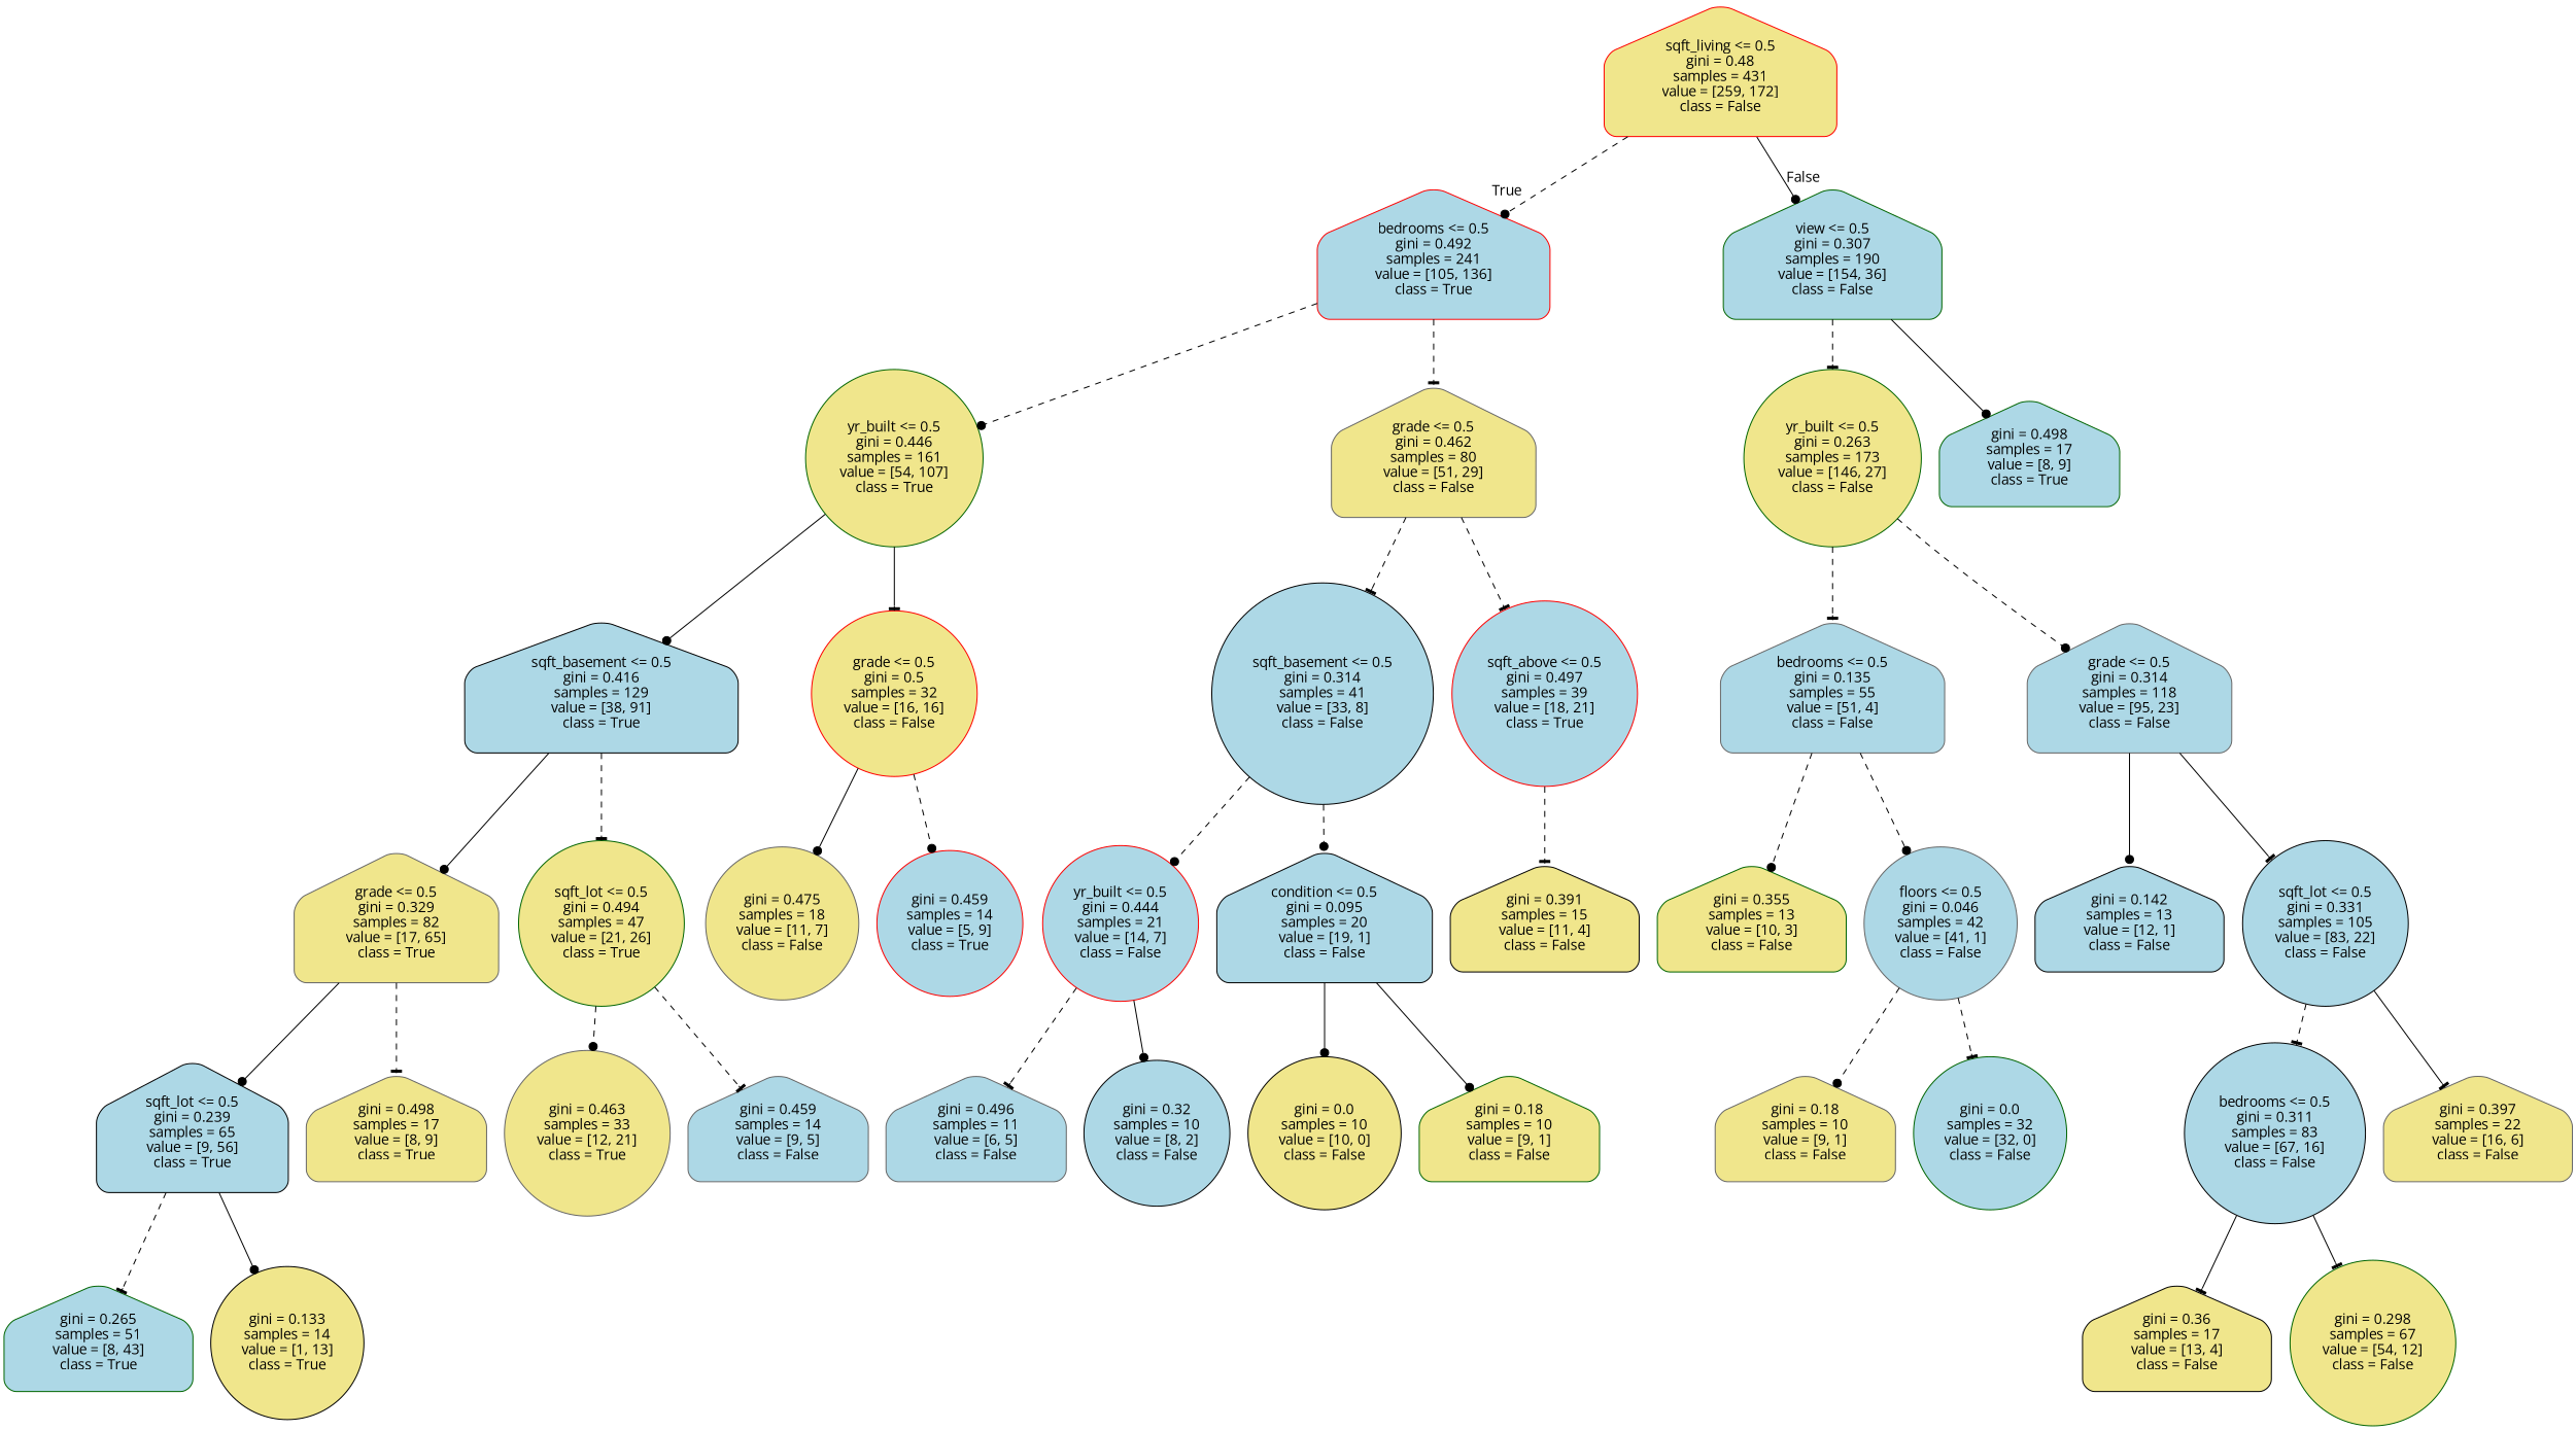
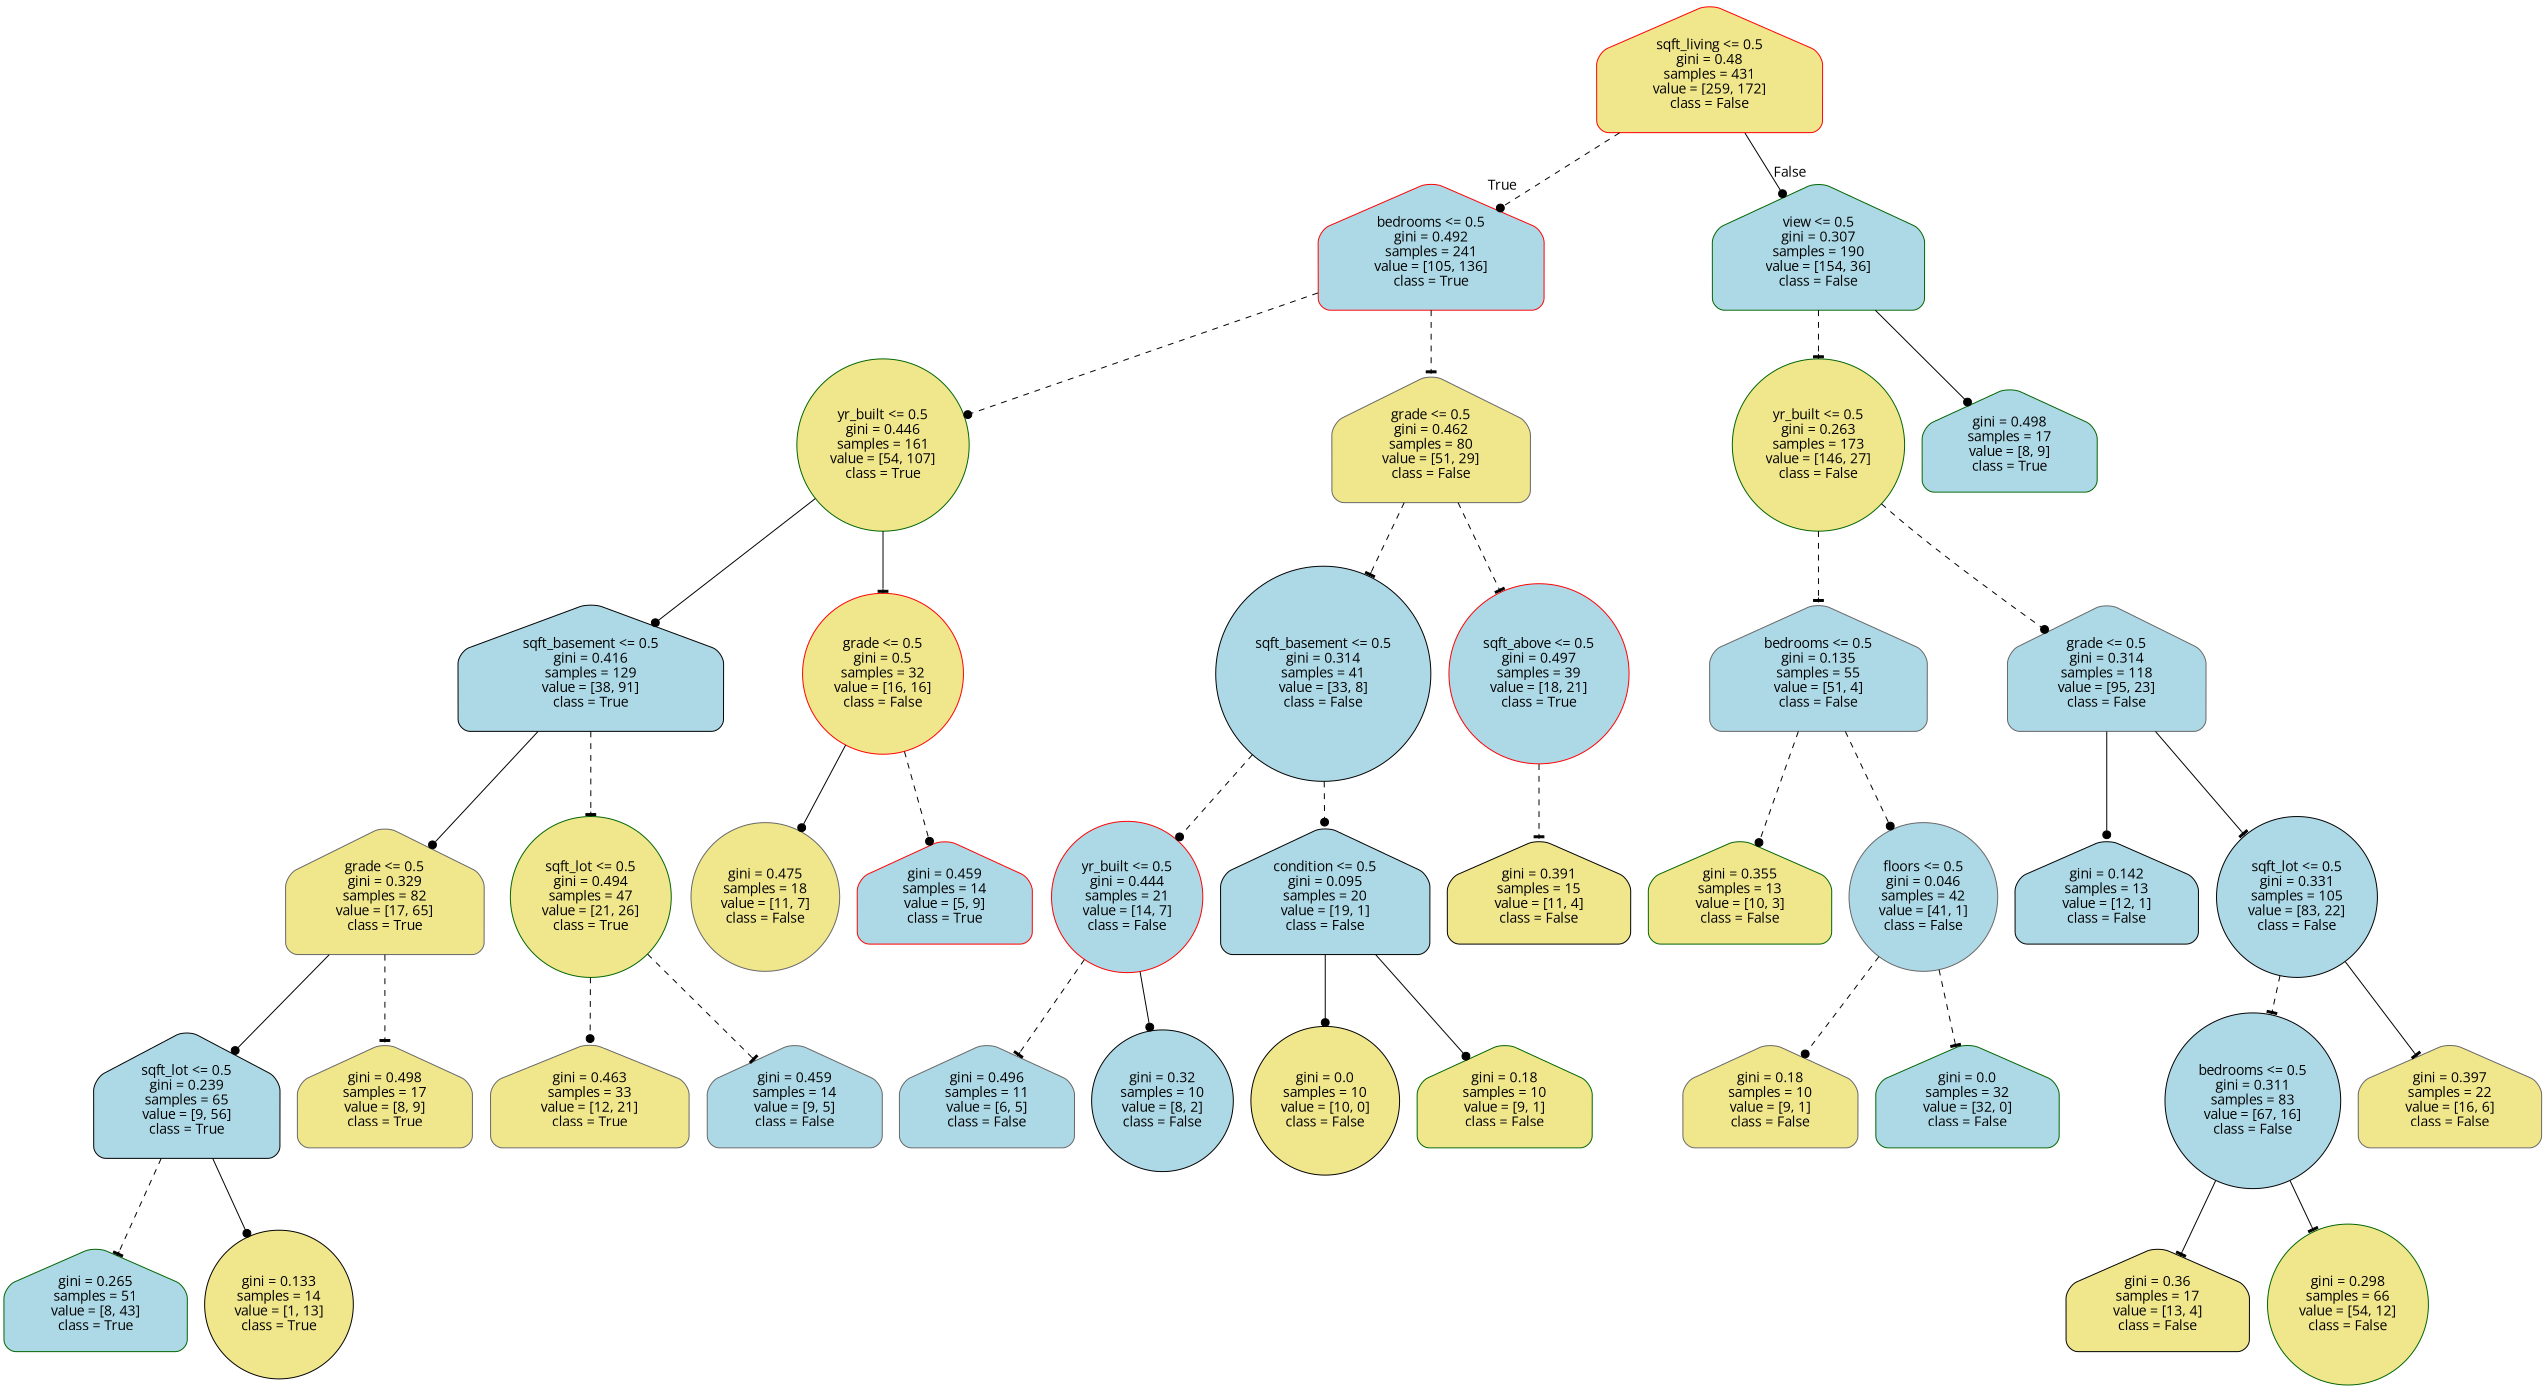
  digraph {
    fontname="Open Sans"
    node [color=gray40 fillcolor=lightblue fontname="Open Sans" shape=house style="filled, rounded"]
    edge [arrowhead=dot fontname="Open Sans" style=dashed]
    n1 [color=red fillcolor=khaki label="sqft_living <= 0.5\ngini = 0.48\nsamples = 431\nvalue = [259, 172]\nclass = False"]
    n2 [color=red label="bedrooms <= 0.5\ngini = 0.492\nsamples = 241\nvalue = [105, 136]\nclass = True"]
    n3 [color=darkgreen label="view <= 0.5\ngini = 0.307\nsamples = 190\nvalue = [154, 36]\nclass = False"]
    n4 [color=darkgreen fillcolor=khaki label="yr_built <= 0.5\ngini = 0.446\nsamples = 161\nvalue = [54, 107]\nclass = True" shape=circle]
    n5 [fillcolor=khaki label="grade <= 0.5\ngini = 0.462\nsamples = 80\nvalue = [51, 29]\nclass = False"]
    n6 [color=darkgreen fillcolor=khaki label="yr_built <= 0.5\ngini = 0.263\nsamples = 173\nvalue = [146, 27]\nclass = False" shape=circle]
    n7 [color=darkgreen label="gini = 0.498\nsamples = 17\nvalue = [8, 9]\nclass = True"]
    n8 [color=black label="sqft_basement <= 0.5\ngini = 0.416\nsamples = 129\nvalue = [38, 91]\nclass = True"]
    n9 [color=red fillcolor=khaki label="grade <= 0.5\ngini = 0.5\nsamples = 32\nvalue = [16, 16]\nclass = False" shape=circle]
    n10 [color=black label="sqft_basement <= 0.5\ngini = 0.314\nsamples = 41\nvalue = [33, 8]\nclass = False" shape=circle]
    n11 [color=red label="sqft_above <= 0.5\ngini = 0.497\nsamples = 39\nvalue = [18, 21]\nclass = True" shape=circle]
    n12 [fillcolor=khaki label="grade <= 0.5\ngini = 0.329\nsamples = 82\nvalue = [17, 65]\nclass = True"]
    n13 [color=darkgreen fillcolor=khaki label="sqft_lot <= 0.5\ngini = 0.494\nsamples = 47\nvalue = [21, 26]\nclass = True" shape=circle]
    n14 [fillcolor=khaki label="gini = 0.475\nsamples = 18\nvalue = [11, 7]\nclass = False" shape=circle]
-   n15 [color=red label="gini = 0.459\nsamples = 14\nvalue = [5, 9]\nclass = True" shape=circle]
+   n15 [color=red label="gini = 0.459\nsamples = 14\nvalue = [5, 9]\nclass = True"]
    n16 [color=black label="sqft_lot <= 0.5\ngini = 0.239\nsamples = 65\nvalue = [9, 56]\nclass = True"]
    n17 [fillcolor=khaki label="gini = 0.498\nsamples = 17\nvalue = [8, 9]\nclass = True"]
-   n18 [fillcolor=khaki label="gini = 0.463\nsamples = 33\nvalue = [12, 21]\nclass = True" shape=circle]
+   n18 [fillcolor=khaki label="gini = 0.463\nsamples = 33\nvalue = [12, 21]\nclass = True"]
    n19 [label="gini = 0.459\nsamples = 14\nvalue = [9, 5]\nclass = False"]
    n20 [color=darkgreen label="gini = 0.265\nsamples = 51\nvalue = [8, 43]\nclass = True"]
    n21 [color=black fillcolor=khaki label="gini = 0.133\nsamples = 14\nvalue = [1, 13]\nclass = True" shape=circle]
    n22 [color=red label="yr_built <= 0.5\ngini = 0.444\nsamples = 21\nvalue = [14, 7]\nclass = False" shape=circle]
    n23 [color=black label="condition <= 0.5\ngini = 0.095\nsamples = 20\nvalue = [19, 1]\nclass = False"]
    n24 [color=black fillcolor=khaki label="gini = 0.391\nsamples = 15\nvalue = [11, 4]\nclass = False"]
    n25 [label="gini = 0.496\nsamples = 11\nvalue = [6, 5]\nclass = False"]
    n26 [color=black label="gini = 0.32\nsamples = 10\nvalue = [8, 2]\nclass = False" shape=circle]
    n27 [color=black fillcolor=khaki label="gini = 0.0\nsamples = 10\nvalue = [10, 0]\nclass = False" shape=circle]
    n28 [color=darkgreen fillcolor=khaki label="gini = 0.18\nsamples = 10\nvalue = [9, 1]\nclass = False"]
    n29 [label="bedrooms <= 0.5\ngini = 0.135\nsamples = 55\nvalue = [51, 4]\nclass = False"]
    n30 [label="grade <= 0.5\ngini = 0.314\nsamples = 118\nvalue = [95, 23]\nclass = False"]
    n31 [color=darkgreen fillcolor=khaki label="gini = 0.355\nsamples = 13\nvalue = [10, 3]\nclass = False"]
    n32 [label="floors <= 0.5\ngini = 0.046\nsamples = 42\nvalue = [41, 1]\nclass = False" shape=circle]
    n33 [color=black label="gini = 0.142\nsamples = 13\nvalue = [12, 1]\nclass = False"]
    n34 [color=black label="sqft_lot <= 0.5\ngini = 0.331\nsamples = 105\nvalue = [83, 22]\nclass = False" shape=circle]
    n35 [fillcolor=khaki label="gini = 0.18\nsamples = 10\nvalue = [9, 1]\nclass = False"]
-   n36 [color=darkgreen label="gini = 0.0\nsamples = 32\nvalue = [32, 0]\nclass = False" shape=circle]
+   n36 [color=darkgreen label="gini = 0.0\nsamples = 32\nvalue = [32, 0]\nclass = False"]
    n37 [color=black label="bedrooms <= 0.5\ngini = 0.311\nsamples = 83\nvalue = [67, 16]\nclass = False" shape=circle]
    n38 [fillcolor=khaki label="gini = 0.397\nsamples = 22\nvalue = [16, 6]\nclass = False"]
    n39 [color=black fillcolor=khaki label="gini = 0.36\nsamples = 17\nvalue = [13, 4]\nclass = False"]
-   n40 [color=darkgreen fillcolor=khaki label="gini = 0.298\nsamples = 67\nvalue = [54, 12]\nclass = False" shape=circle]
+   n40 [color=darkgreen fillcolor=khaki label="gini = 0.298\nsamples = 66\nvalue = [54, 12]\nclass = False" shape=circle]
    n1 -> n2 [headlabel=True labelangle=45 labeldistance=2.5]
    n1 -> n3 [headlabel=False labelangle=-45 labeldistance=2.5 style=solid]
    n2 -> n4
    n2 -> n5 [arrowhead=tee]
    n3 -> n6 [arrowhead=tee]
    n3 -> n7 [style=solid]
    n4 -> n8 [style=solid]
    n4 -> n9 [arrowhead=tee style=solid]
    n5 -> n10 [arrowhead=tee]
    n5 -> n11 [arrowhead=tee]
    n6 -> n29 [arrowhead=tee]
    n6 -> n30
    n8 -> n12 [style=solid]
    n8 -> n13 [arrowhead=tee]
    n9 -> n14 [style=solid]
    n9 -> n15
    n10 -> n22
    n10 -> n23
    n11 -> n24 [arrowhead=tee]
    n12 -> n16 [style=solid]
    n12 -> n17 [arrowhead=tee]
    n13 -> n18
    n13 -> n19 [arrowhead=tee]
    n16 -> n20 [arrowhead=tee]
    n16 -> n21 [style=solid]
    n22 -> n25 [arrowhead=tee]
    n22 -> n26 [style=solid]
    n23 -> n27 [style=solid]
    n23 -> n28 [style=solid]
    n29 -> n31
    n29 -> n32
    n30 -> n33 [style=solid]
    n30 -> n34 [arrowhead=tee style=solid]
    n32 -> n35
    n32 -> n36 [arrowhead=tee]
    n34 -> n37 [arrowhead=tee]
    n34 -> n38 [arrowhead=tee style=solid]
    n37 -> n39 [arrowhead=tee style=solid]
    n37 -> n40 [arrowhead=tee style=solid]
  }
